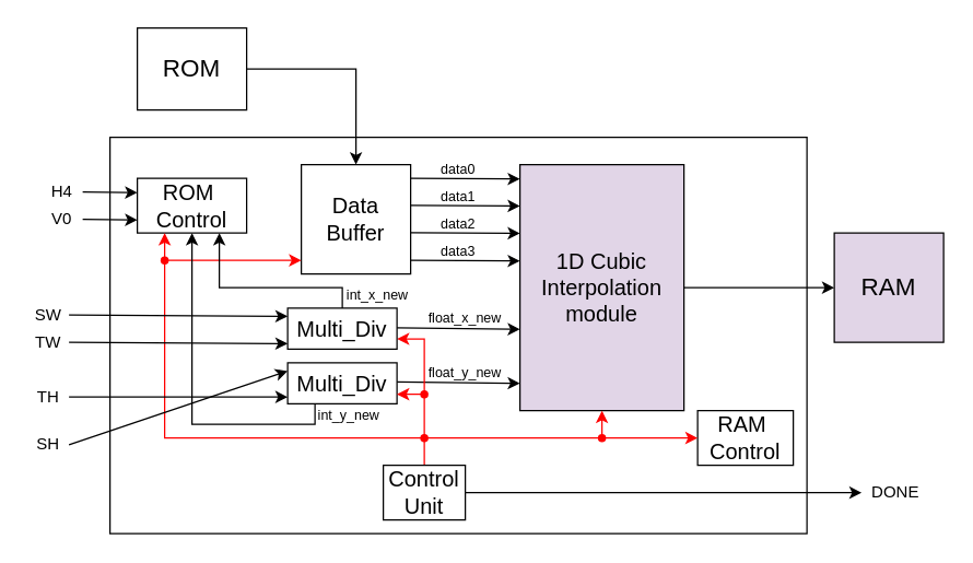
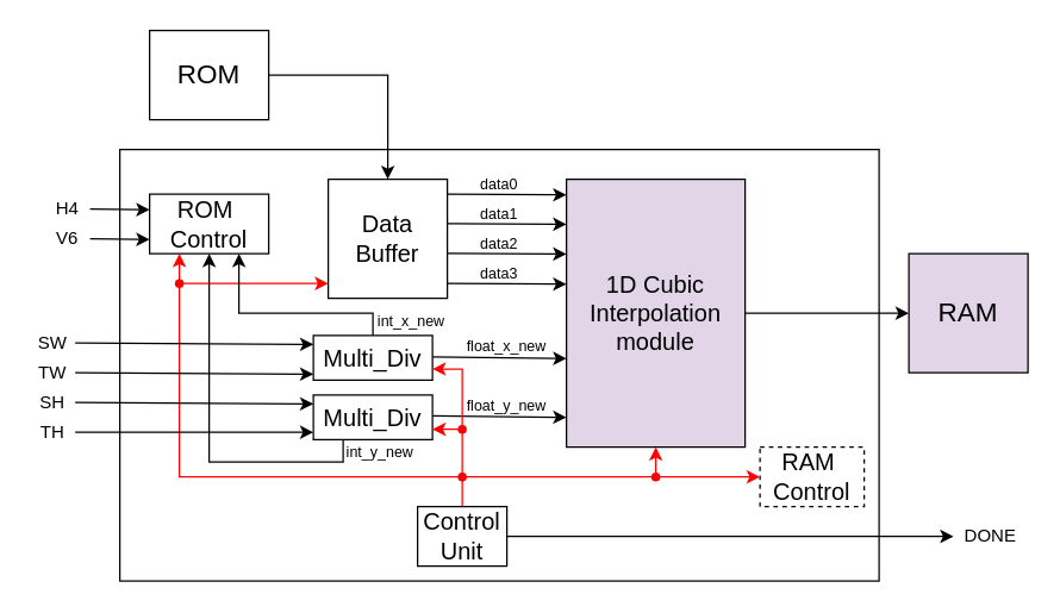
  <mxCell id="0" />
  <mxCell id="1" parent="0" />
  <mxCell id="2" value="" style="rounded=0;whiteSpace=wrap;html=1;" parent="1" vertex="1"><mxGeometry x="80" y="100" width="510" height="290" as="geometry" /></mxCell>
  <mxCell id="3" value="" style="edgeStyle=orthogonalEdgeStyle;rounded=0;orthogonalLoop=1;jettySize=auto;html=1;entryX=0.5;entryY=0;entryDx=0;entryDy=0;" parent="1" source="4" target="7" edge="1"><mxGeometry relative="1" as="geometry" /></mxCell>
  <mxCell id="4" value="&lt;font style=&quot;font-size: 18px;&quot;&gt;ROM&lt;/font&gt;" style="rounded=0;whiteSpace=wrap;html=1;" parent="1" vertex="1"><mxGeometry x="100" y="20" width="80" height="60" as="geometry" /></mxCell>
  <mxCell id="5" value="&lt;font style=&quot;font-size: 18px;&quot;&gt;RAM&lt;/font&gt;" style="rounded=0;whiteSpace=wrap;html=1;fillColor=#e1d5e7;" parent="1" vertex="1"><mxGeometry x="610" y="170" width="80" height="80" as="geometry" /></mxCell>
  <mxCell id="6" value="&lt;font style=&quot;font-size: 16px;&quot;&gt;ROM&amp;nbsp;&lt;/font&gt;&lt;div style=&quot;font-size: 16px;&quot;&gt;&lt;font style=&quot;font-size: 16px;&quot;&gt;Control&lt;/font&gt;&lt;/div&gt;" style="rounded=0;whiteSpace=wrap;html=1;align=center;" parent="1" vertex="1"><mxGeometry x="100" y="130" width="80" height="40" as="geometry" /></mxCell>
  <mxCell id="7" value="&lt;font style=&quot;font-size: 16px;&quot;&gt;Data Buffer&lt;/font&gt;" style="rounded=0;whiteSpace=wrap;html=1;align=center;" parent="1" vertex="1"><mxGeometry x="220" y="120" width="80" height="80" as="geometry" /></mxCell>
  <mxCell id="8" style="edgeStyle=orthogonalEdgeStyle;rounded=0;orthogonalLoop=1;jettySize=auto;html=1;entryX=0.25;entryY=1;entryDx=0;entryDy=0;exitX=0.5;exitY=0;exitDx=0;exitDy=0;strokeColor=#ff0000;" parent="1" source="10" target="6" edge="1"><mxGeometry relative="1" as="geometry"><Array as="points"><mxPoint x="310" y="320" /><mxPoint x="120" y="320" /></Array></mxGeometry></mxCell>
  <mxCell id="9" style="edgeStyle=orthogonalEdgeStyle;rounded=0;orthogonalLoop=1;jettySize=auto;html=1;entryX=0;entryY=0.5;entryDx=0;entryDy=0;" parent="1" source="10" target="45" edge="1"><mxGeometry relative="1" as="geometry"><mxPoint x="660" y="360" as="targetPoint" /></mxGeometry></mxCell>
  <mxCell id="10" value="&lt;span style=&quot;font-size: 16px;&quot;&gt;Control&lt;br&gt;Unit&lt;/span&gt;" style="rounded=0;whiteSpace=wrap;html=1;align=center;" parent="1" vertex="1"><mxGeometry x="280" y="340" width="60" height="40" as="geometry" /></mxCell>
  <mxCell id="11" value="&lt;font style=&quot;font-size: 16px;&quot;&gt;1D Cubic Interpolation&lt;br&gt;module&lt;/font&gt;" style="rounded=0;whiteSpace=wrap;html=1;align=center;fillColor=#e1d5e7;" parent="1" vertex="1"><mxGeometry x="380" y="120" width="120" height="180" as="geometry" /></mxCell>
  <mxCell id="12" value="" style="endArrow=classic;html=1;rounded=0;exitX=1;exitY=0.5;exitDx=0;exitDy=0;entryX=0;entryY=0.5;entryDx=0;entryDy=0;" parent="1" source="19" edge="1"><mxGeometry width="50" height="50" relative="1" as="geometry"><mxPoint x="130" y="289" as="sourcePoint" /><mxPoint x="210" y="290" as="targetPoint" /></mxGeometry></mxCell>
  <mxCell id="13" value="" style="endArrow=classic;html=1;rounded=0;exitX=1;exitY=0.5;exitDx=0;exitDy=0;entryX=0;entryY=0.5;entryDx=0;entryDy=0;" parent="1" source="18" edge="1"><mxGeometry width="50" height="50" relative="1" as="geometry"><mxPoint x="130" y="270" as="sourcePoint" /><mxPoint x="210" y="271" as="targetPoint" /></mxGeometry></mxCell>
  <mxCell id="14" value="" style="endArrow=classic;html=1;rounded=0;exitX=1;exitY=0.5;exitDx=0;exitDy=0;entryX=0;entryY=0.5;entryDx=0;entryDy=0;" parent="1" source="17" edge="1"><mxGeometry width="50" height="50" relative="1" as="geometry"><mxPoint x="130" y="250" as="sourcePoint" /><mxPoint x="210" y="251" as="targetPoint" /></mxGeometry></mxCell>
  <mxCell id="15" value="" style="endArrow=classic;html=1;rounded=0;exitX=1;exitY=0.5;exitDx=0;exitDy=0;entryX=0;entryY=0.5;entryDx=0;entryDy=0;" parent="1" source="16" edge="1"><mxGeometry width="50" height="50" relative="1" as="geometry"><mxPoint x="130" y="230" as="sourcePoint" /><mxPoint x="210" y="231" as="targetPoint" /></mxGeometry></mxCell>
  <mxCell id="16" value="SW" style="text;html=1;align=center;verticalAlign=middle;whiteSpace=wrap;rounded=0;" parent="1" vertex="1"><mxGeometry x="20" y="220" width="30" height="20" as="geometry" /></mxCell>
  <mxCell id="17" value="TW" style="text;html=1;align=center;verticalAlign=middle;whiteSpace=wrap;rounded=0;" parent="1" vertex="1"><mxGeometry x="20" y="240" width="30" height="20" as="geometry" /></mxCell>
- <mxCell id="18" value="SH" style="text;html=1;align=center;verticalAlign=middle;whiteSpace=wrap;rounded=0;" parent="1" vertex="1"><mxGeometry x="20" y="315" width="30" height="20" as="geometry" /></mxCell>
+ <mxCell id="18" value="SH" style="text;html=1;align=center;verticalAlign=middle;whiteSpace=wrap;rounded=0;" parent="1" vertex="1"><mxGeometry x="20" y="260" width="30" height="20" as="geometry" /></mxCell>
  <mxCell id="19" value="TH" style="text;html=1;align=center;verticalAlign=middle;whiteSpace=wrap;rounded=0;" parent="1" vertex="1"><mxGeometry x="20" y="280" width="30" height="20" as="geometry" /></mxCell>
  <mxCell id="20" value="" style="endArrow=classic;html=1;rounded=0;exitX=1;exitY=0.5;exitDx=0;exitDy=0;entryX=0;entryY=0.5;entryDx=0;entryDy=0;" parent="1" source="23" edge="1"><mxGeometry width="50" height="50" relative="1" as="geometry"><mxPoint x="60" y="160" as="sourcePoint" /><mxPoint x="100" y="160.5" as="targetPoint" /></mxGeometry></mxCell>
  <mxCell id="21" value="" style="endArrow=classic;html=1;rounded=0;exitX=1;exitY=0.5;exitDx=0;exitDy=0;entryX=0;entryY=0.5;entryDx=0;entryDy=0;" parent="1" source="22" edge="1"><mxGeometry width="50" height="50" relative="1" as="geometry"><mxPoint x="60" y="140" as="sourcePoint" /><mxPoint x="100" y="140.5" as="targetPoint" /></mxGeometry></mxCell>
  <mxCell id="22" value="H4" style="text;html=1;align=center;verticalAlign=middle;whiteSpace=wrap;rounded=0;" parent="1" vertex="1"><mxGeometry x="30" y="130" width="30" height="20" as="geometry" /></mxCell>
- <mxCell id="23" value="V0" style="text;html=1;align=center;verticalAlign=middle;whiteSpace=wrap;rounded=0;" parent="1" vertex="1"><mxGeometry x="30" y="150" width="30" height="20" as="geometry" /></mxCell>
+ <mxCell id="23" value="V6" style="text;html=1;align=center;verticalAlign=middle;whiteSpace=wrap;rounded=0;" parent="1" vertex="1"><mxGeometry x="30" y="150" width="30" height="20" as="geometry" /></mxCell>
  <mxCell id="24" value="" style="endArrow=classic;html=1;rounded=0;entryX=0;entryY=0.5;entryDx=0;entryDy=0;" parent="1" edge="1"><mxGeometry width="50" height="50" relative="1" as="geometry"><mxPoint x="300" y="190" as="sourcePoint" /><mxPoint x="380" y="190.5" as="targetPoint" /></mxGeometry></mxCell>
  <mxCell id="25" value="" style="endArrow=classic;html=1;rounded=0;entryX=0;entryY=0.5;entryDx=0;entryDy=0;" parent="1" edge="1"><mxGeometry width="50" height="50" relative="1" as="geometry"><mxPoint x="300" y="169.75" as="sourcePoint" /><mxPoint x="380" y="170.25" as="targetPoint" /></mxGeometry></mxCell>
  <mxCell id="26" value="" style="endArrow=classic;html=1;rounded=0;entryX=0;entryY=0.5;entryDx=0;entryDy=0;" parent="1" edge="1"><mxGeometry width="50" height="50" relative="1" as="geometry"><mxPoint x="300" y="149.75" as="sourcePoint" /><mxPoint x="380" y="150.25" as="targetPoint" /></mxGeometry></mxCell>
  <mxCell id="27" value="" style="endArrow=classic;html=1;rounded=0;entryX=0;entryY=0.5;entryDx=0;entryDy=0;" parent="1" edge="1"><mxGeometry width="50" height="50" relative="1" as="geometry"><mxPoint x="300" y="130" as="sourcePoint" /><mxPoint x="380" y="130.5" as="targetPoint" /></mxGeometry></mxCell>
- <mxCell id="28" value="&lt;font style=&quot;font-size: 16px;&quot;&gt;RAM&amp;nbsp;&lt;/font&gt;&lt;div style=&quot;font-size: 16px;&quot;&gt;&lt;font style=&quot;font-size: 16px;&quot;&gt;Control&lt;/font&gt;&lt;/div&gt;" style="rounded=0;whiteSpace=wrap;html=1;align=center;" parent="1" vertex="1"><mxGeometry x="510" y="300" width="70" height="40" as="geometry" /></mxCell>
+ <mxCell id="28" value="&lt;font style=&quot;font-size: 16px;&quot;&gt;RAM&amp;nbsp;&lt;/font&gt;&lt;div style=&quot;font-size: 16px;&quot;&gt;&lt;font style=&quot;font-size: 16px;&quot;&gt;Control&lt;/font&gt;&lt;/div&gt;" style="rounded=0;whiteSpace=wrap;html=1;align=center;dashed=1;" parent="1" vertex="1"><mxGeometry x="510" y="300" width="70" height="40" as="geometry" /></mxCell>
  <mxCell id="29" value="" style="endArrow=classic;html=1;rounded=0;entryX=0;entryY=0.5;entryDx=0;entryDy=0;exitX=1;exitY=0.5;exitDx=0;exitDy=0;" parent="1" source="11" target="5" edge="1"><mxGeometry width="50" height="50" relative="1" as="geometry"><mxPoint x="470" y="209.72" as="sourcePoint" /><mxPoint x="550" y="210.22" as="targetPoint" /></mxGeometry></mxCell>
  <mxCell id="30" value="" style="endArrow=classic;html=1;rounded=0;entryX=0;entryY=0.5;entryDx=0;entryDy=0;exitX=1;exitY=0.469;exitDx=0;exitDy=0;exitPerimeter=0;" parent="1" edge="1" source="47"><mxGeometry width="50" height="50" relative="1" as="geometry"><mxPoint x="300" y="279.5" as="sourcePoint" /><mxPoint x="380" y="280" as="targetPoint" /></mxGeometry></mxCell>
  <mxCell id="31" value="" style="endArrow=classic;html=1;rounded=0;entryX=0;entryY=0.5;entryDx=0;entryDy=0;exitX=0.997;exitY=0.48;exitDx=0;exitDy=0;exitPerimeter=0;" parent="1" edge="1" source="46"><mxGeometry width="50" height="50" relative="1" as="geometry"><mxPoint x="300" y="240" as="sourcePoint" /><mxPoint x="380" y="240.5" as="targetPoint" /></mxGeometry></mxCell>
  <mxCell id="32" value="data0" style="text;html=1;align=center;verticalAlign=middle;whiteSpace=wrap;rounded=0;fontSize=10;" parent="1" vertex="1"><mxGeometry x="310" y="113" width="50" height="20" as="geometry" /></mxCell>
  <mxCell id="33" value="data1" style="text;html=1;align=center;verticalAlign=middle;whiteSpace=wrap;rounded=0;fontSize=10;" parent="1" vertex="1"><mxGeometry x="310" y="133" width="50" height="20" as="geometry" /></mxCell>
  <mxCell id="34" value="data2" style="text;html=1;align=center;verticalAlign=middle;whiteSpace=wrap;rounded=0;fontSize=10;" parent="1" vertex="1"><mxGeometry x="310" y="153" width="50" height="20" as="geometry" /></mxCell>
  <mxCell id="35" value="data3" style="text;html=1;align=center;verticalAlign=middle;whiteSpace=wrap;rounded=0;fontSize=10;" parent="1" vertex="1"><mxGeometry x="310" y="173" width="50" height="20" as="geometry" /></mxCell>
  <mxCell id="36" value="float_x_new" style="text;html=1;align=center;verticalAlign=middle;whiteSpace=wrap;rounded=0;fontSize=10;" parent="1" vertex="1"><mxGeometry x="305" y="222" width="70" height="20" as="geometry" /></mxCell>
  <mxCell id="37" value="float_y_new" style="text;html=1;align=center;verticalAlign=middle;whiteSpace=wrap;rounded=0;fontSize=10;" parent="1" vertex="1"><mxGeometry x="305" y="262" width="70" height="20" as="geometry" /></mxCell>
  <mxCell id="38" style="edgeStyle=orthogonalEdgeStyle;rounded=0;orthogonalLoop=1;jettySize=auto;html=1;strokeColor=#ff0000;entryX=1;entryY=0.75;entryDx=0;entryDy=0;" parent="1" source="40" target="46" edge="1"><mxGeometry relative="1" as="geometry"><mxPoint x="260" y="290" as="targetPoint" /><Array as="points"><mxPoint x="310" y="320" /><mxPoint x="310" y="248" /></Array></mxGeometry></mxCell>
  <mxCell id="39" style="edgeStyle=orthogonalEdgeStyle;rounded=0;orthogonalLoop=1;jettySize=auto;html=1;strokeColor=#ff0000;" parent="1" source="40" target="28" edge="1"><mxGeometry relative="1" as="geometry" /></mxCell>
  <mxCell id="40" value="" style="shape=waypoint;sketch=0;fillStyle=solid;size=6;pointerEvents=1;points=[];fillColor=none;resizable=0;rotatable=0;perimeter=centerPerimeter;snapToPoint=1;strokeColor=#ff0000;" parent="1" vertex="1"><mxGeometry x="300" y="310" width="20" height="20" as="geometry" /></mxCell>
  <mxCell id="41" value="" style="shape=waypoint;sketch=0;fillStyle=solid;size=6;pointerEvents=1;points=[];fillColor=none;resizable=0;rotatable=0;perimeter=centerPerimeter;snapToPoint=1;strokeColor=#ff0000;" parent="1" vertex="1"><mxGeometry x="110" y="180" width="20" height="20" as="geometry" /></mxCell>
  <mxCell id="42" style="edgeStyle=orthogonalEdgeStyle;rounded=0;orthogonalLoop=1;jettySize=auto;html=1;entryX=0;entryY=0.875;entryDx=0;entryDy=0;entryPerimeter=0;strokeColor=#ff0000;exitX=0.363;exitY=0.494;exitDx=0;exitDy=0;exitPerimeter=0;" parent="1" source="41" target="7" edge="1"><mxGeometry relative="1" as="geometry" /></mxCell>
  <mxCell id="43" style="edgeStyle=orthogonalEdgeStyle;rounded=0;orthogonalLoop=1;jettySize=auto;html=1;entryX=0.5;entryY=1;entryDx=0;entryDy=0;strokeColor=#FF0000;" parent="1" source="44" target="11" edge="1"><mxGeometry relative="1" as="geometry" /></mxCell>
  <mxCell id="44" value="" style="shape=waypoint;sketch=0;fillStyle=solid;size=6;pointerEvents=1;points=[];fillColor=none;resizable=0;rotatable=0;perimeter=centerPerimeter;snapToPoint=1;strokeColor=#ff0000;" parent="1" vertex="1"><mxGeometry x="430" y="310" width="20" height="20" as="geometry" /></mxCell>
- <mxCell id="45" value="DONE" style="text;html=1;align=center;verticalAlign=middle;whiteSpace=wrap;rounded=0;" parent="1" vertex="1"><mxGeometry x="630" y="350" width="50" height="20" as="geometry" /></mxCell>
+ <mxCell id="45" value="DONE" style="text;html=1;align=center;verticalAlign=middle;whiteSpace=wrap;rounded=0;" parent="1" vertex="1"><mxGeometry x="640" y="350" width="50" height="20" as="geometry" /></mxCell>
  <mxCell id="46" value="&lt;font style=&quot;font-size: 16px;&quot;&gt;Multi_Div&lt;/font&gt;" style="rounded=0;whiteSpace=wrap;html=1;align=center;" vertex="1" parent="1"><mxGeometry x="210" y="225" width="80" height="30" as="geometry" /></mxCell>
  <mxCell id="47" value="&lt;font style=&quot;font-size: 16px;&quot;&gt;Multi_Div&lt;/font&gt;" style="rounded=0;whiteSpace=wrap;html=1;align=center;" vertex="1" parent="1"><mxGeometry x="210" y="265" width="80" height="30" as="geometry" /></mxCell>
  <mxCell id="48" value="" style="endArrow=classic;html=1;rounded=0;entryX=0.5;entryY=1;entryDx=0;entryDy=0;exitX=0.25;exitY=1;exitDx=0;exitDy=0;edgeStyle=orthogonalEdgeStyle;" edge="1" parent="1" source="47" target="6"><mxGeometry width="50" height="50" relative="1" as="geometry"><mxPoint x="310" y="289.5" as="sourcePoint" /><mxPoint x="390" y="290" as="targetPoint" /><Array as="points"><mxPoint x="230" y="310" /><mxPoint x="140" y="310" /></Array></mxGeometry></mxCell>
  <mxCell id="49" value="" style="endArrow=classic;html=1;rounded=0;entryX=0.75;entryY=1;entryDx=0;entryDy=0;exitX=0.5;exitY=0;exitDx=0;exitDy=0;edgeStyle=orthogonalEdgeStyle;" edge="1" parent="1" source="46" target="6"><mxGeometry width="50" height="50" relative="1" as="geometry"><mxPoint x="250" y="305" as="sourcePoint" /><mxPoint x="170" y="180" as="targetPoint" /><Array as="points"><mxPoint x="250" y="210" /><mxPoint x="160" y="210" /></Array></mxGeometry></mxCell>
  <mxCell id="50" style="edgeStyle=orthogonalEdgeStyle;rounded=0;orthogonalLoop=1;jettySize=auto;html=1;entryX=1;entryY=0.75;entryDx=0;entryDy=0;strokeColor=#FF0000;" edge="1" parent="1" source="51" target="47"><mxGeometry relative="1" as="geometry" /></mxCell>
  <mxCell id="51" value="" style="shape=waypoint;sketch=0;fillStyle=solid;size=6;pointerEvents=1;points=[];fillColor=none;resizable=0;rotatable=0;perimeter=centerPerimeter;snapToPoint=1;strokeColor=#ff0000;" vertex="1" parent="1"><mxGeometry x="300" y="278" width="20" height="20" as="geometry" /></mxCell>
  <mxCell id="52" value="int_y_new" style="text;html=1;align=center;verticalAlign=middle;whiteSpace=wrap;rounded=0;fontSize=10;" vertex="1" parent="1"><mxGeometry x="220" y="293" width="70" height="20" as="geometry" /></mxCell>
  <mxCell id="53" value="int_x_new" style="text;html=1;align=center;verticalAlign=middle;whiteSpace=wrap;rounded=0;fontSize=10;" vertex="1" parent="1"><mxGeometry x="247" y="205" width="58" height="20" as="geometry" /></mxCell>
